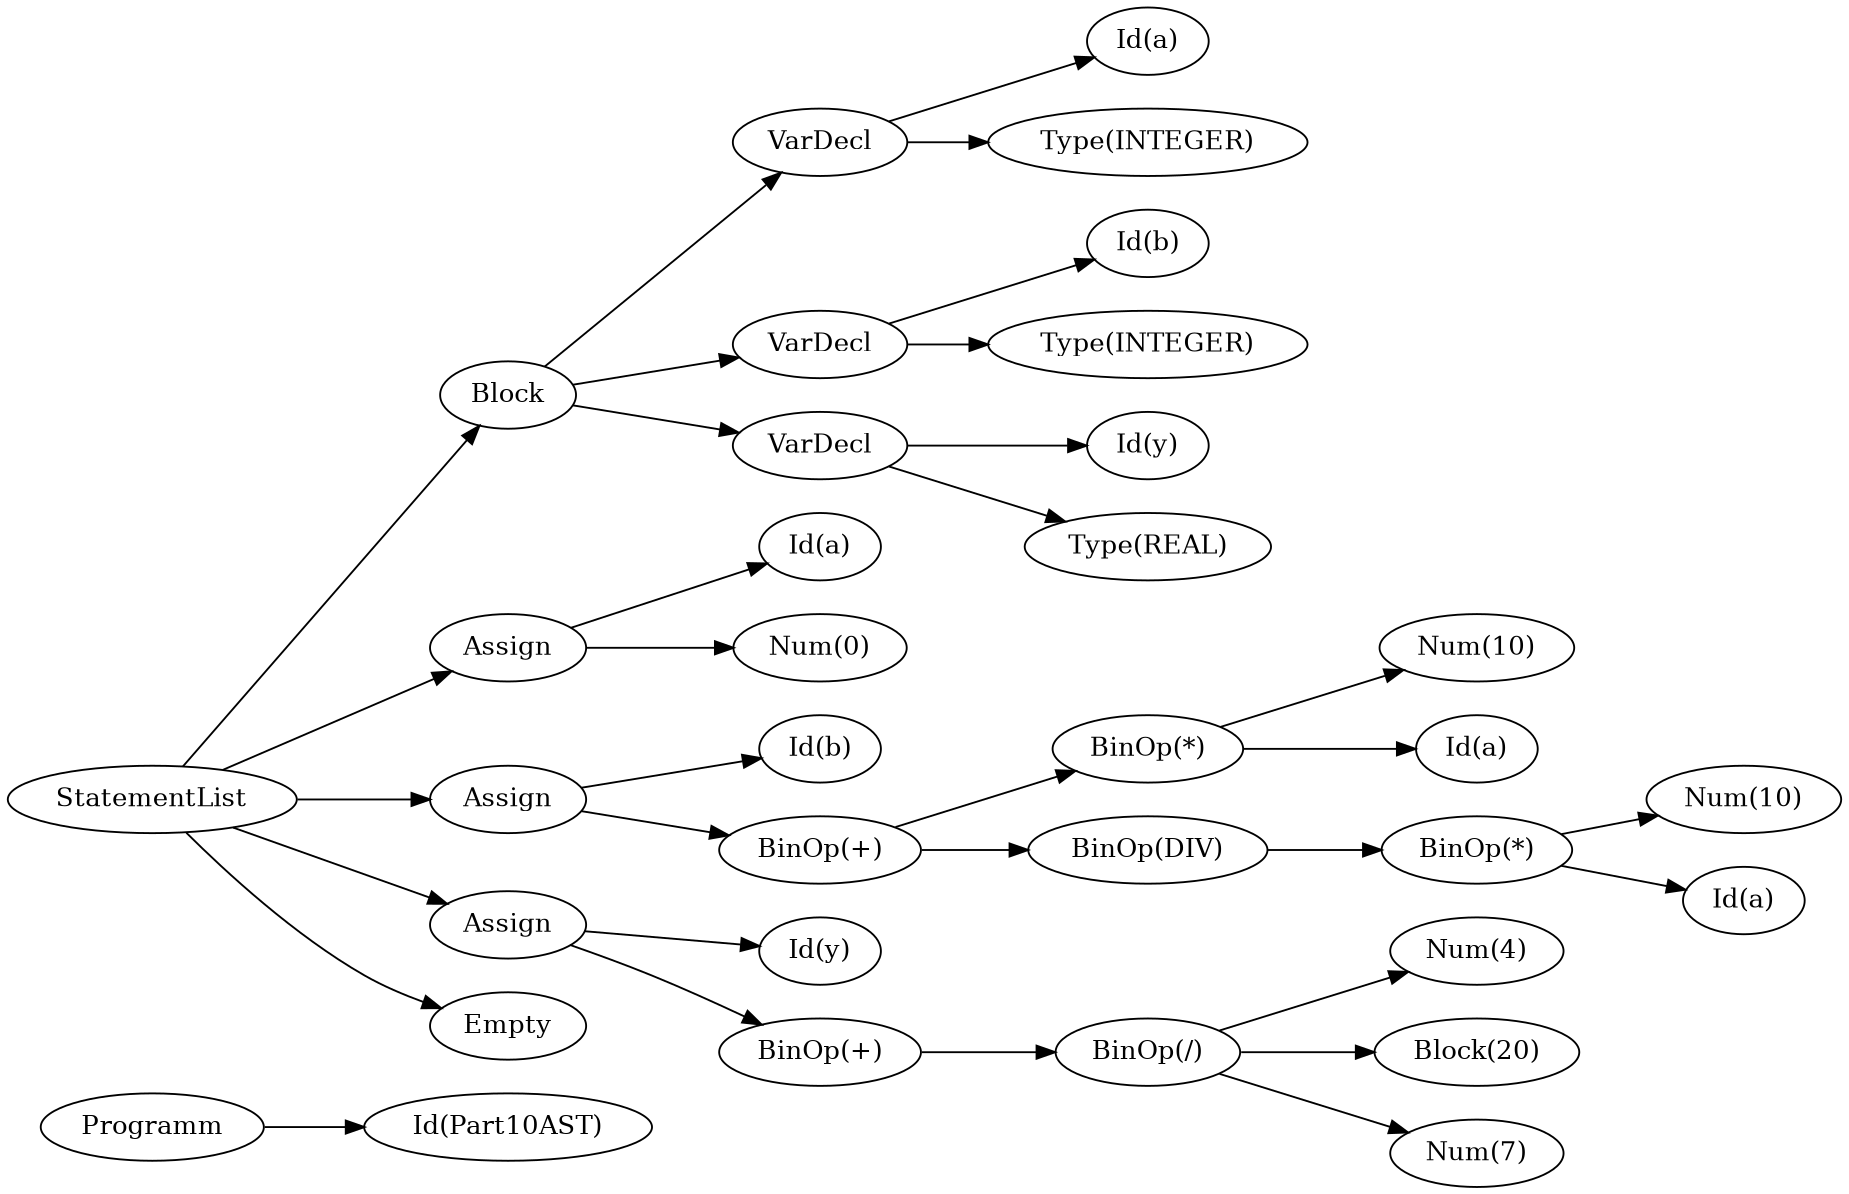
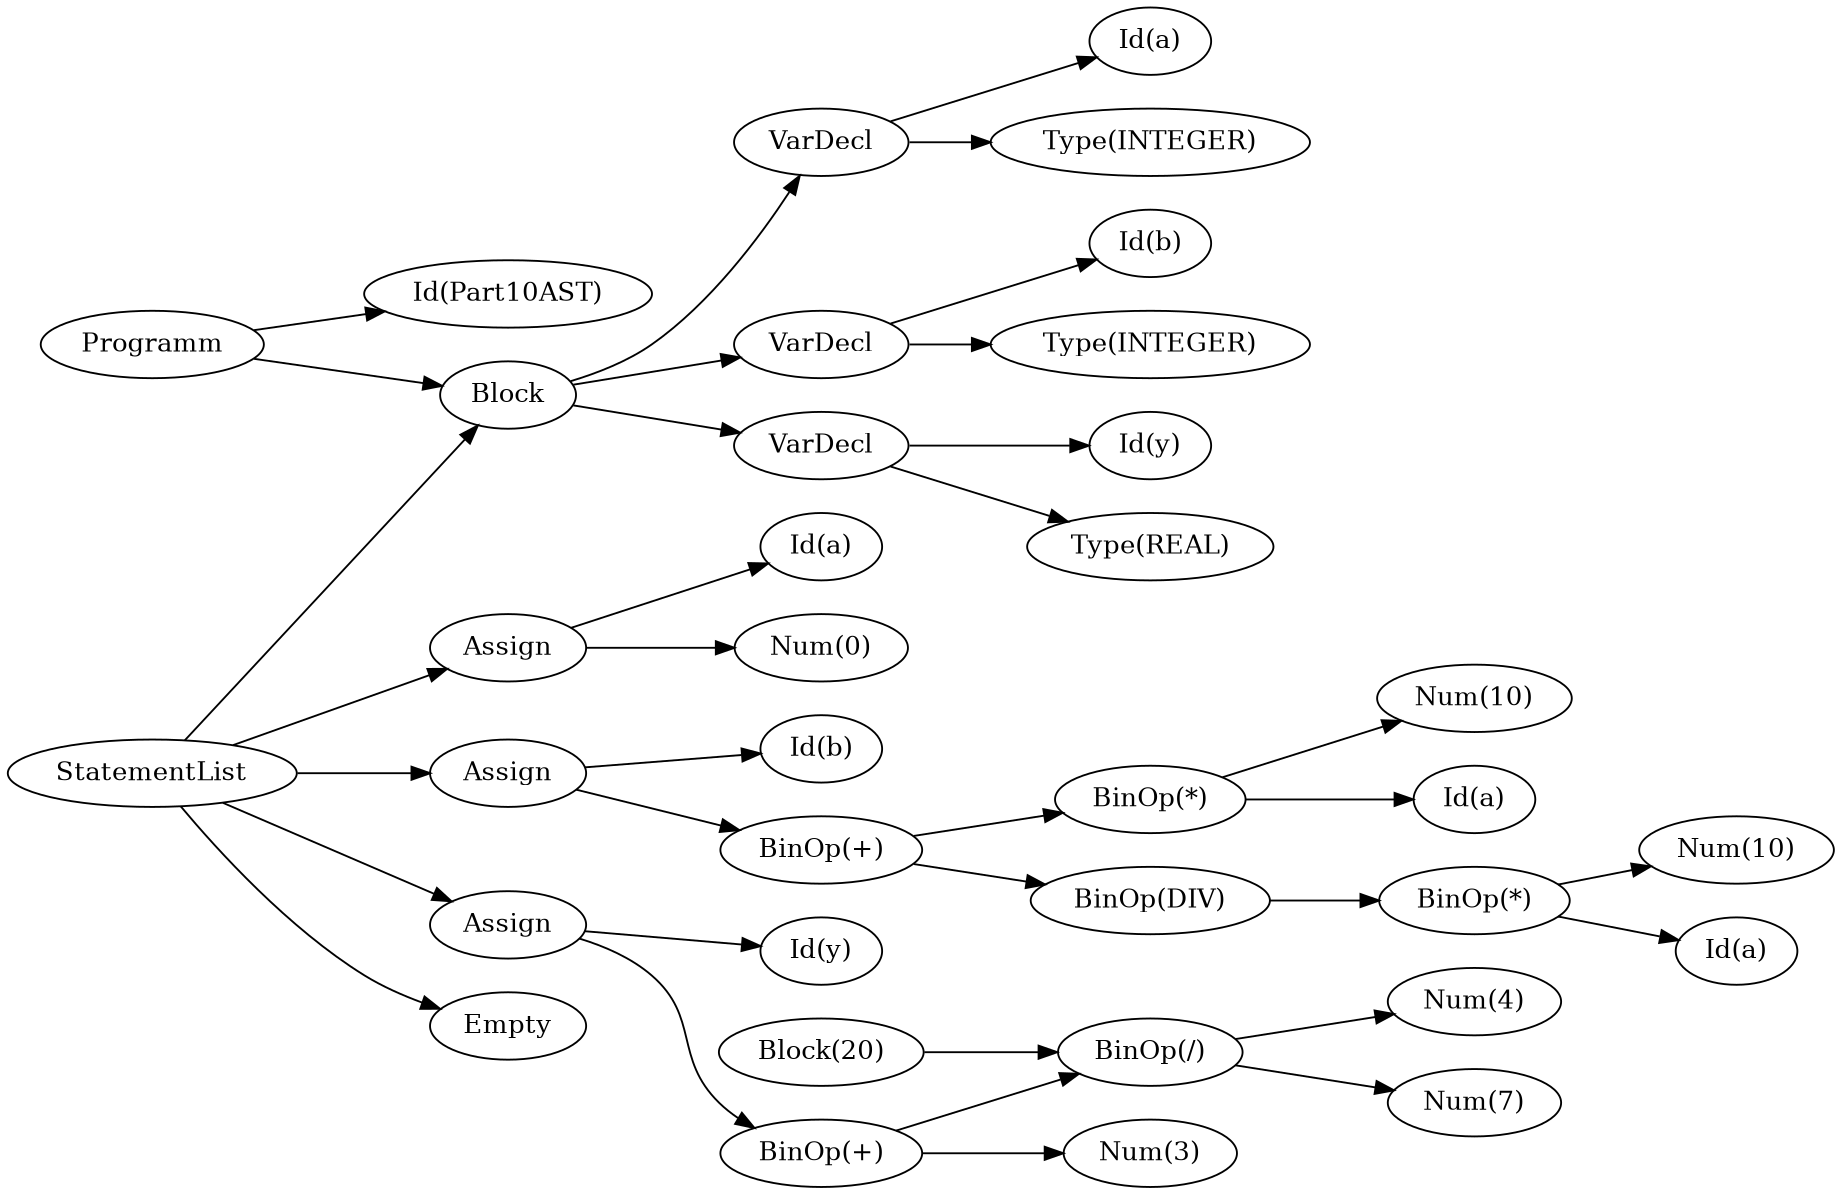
  digraph {
    rankdir=LR
    n1 [label=Programm]
    n2 [label="Id(Part10AST)"]
    n3 [label=Block]
    n4 [label=VarDecl]
    n5 [label=VarDecl]
    n6 [label=VarDecl]
    n7 [label="Id(a)"]
    n8 [label="Type(INTEGER)"]
    n9 [label="Id(b)"]
    n10 [label="Type(INTEGER)"]
    n11 [label="Id(y)"]
    n12 [label="Type(REAL)"]
    n13 [label=StatementList]
    n14 [label=Assign]
    n15 [label=Assign]
    n16 [label=Assign]
    n17 [label=Empty]
    n18 [label="Id(a)"]
    n19 [label="Num(0)"]
    n20 [label="Id(b)"]
    n21 [label="BinOp(+)"]
    n22 [label="Id(y)"]
    n23 [label="BinOp(+)"]
    n24 [label="BinOp(*)"]
    n25 [label="BinOp(DIV)"]
    n26 [label="Num(10)"]
    n27 [label="Id(a)"]
    n28 [label="BinOp(*)"]
    n29 [label="Num(10)"]
    n30 [label="Id(a)"]
    n31 [label="Num(4)"]
    n32 [label="BinOp(/)"]
+   n33 [label="Num(3)"]
    n34 [label="Block(20)"]
    n35 [label="Num(7)"]
    n1 -> n2
+   n1 -> n3
    n3 -> n4
    n3 -> n5
    n3 -> n6
    n4 -> n7
    n4 -> n8
    n5 -> n9
    n5 -> n10
    n6 -> n11
    n6 -> n12
    n13 -> n3
    n13 -> n14
    n13 -> n15
    n13 -> n16
    n13 -> n17
    n14 -> n18
    n14 -> n19
    n15 -> n20
    n15 -> n21
    n16 -> n22
    n16 -> n23
    n21 -> n24
    n21 -> n25
    n23 -> n32
+   n23 -> n33
    n24 -> n26
    n24 -> n27
    n25 -> n28
    n28 -> n29
    n28 -> n30
    n32 -> n31
-   n32 -> n34
+   n34 -> n32
    n32 -> n35
  }
